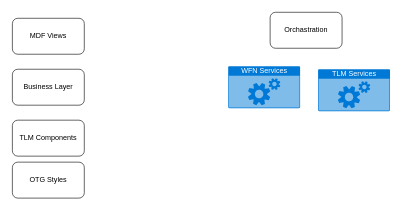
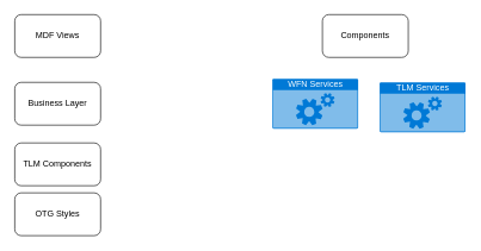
  <mxCell id="0" />
  <mxCell id="1" parent="0" />
- <mxCell id="2" value="MDF Views" style="rounded=1;whiteSpace=wrap;html=1;" vertex="1" parent="1"><mxGeometry x="20" y="30" width="120" height="60" as="geometry" /></mxCell>
- <mxCell id="3" value="Orchastration" style="rounded=1;whiteSpace=wrap;html=1;" vertex="1" parent="1"><mxGeometry x="450" y="20" width="120" height="60" as="geometry" /></mxCell>
+ <mxCell id="2" value="MDF Views" style="rounded=1;whiteSpace=wrap;html=1;" vertex="1" parent="1"><mxGeometry x="20" y="20" width="120" height="60" as="geometry" /></mxCell>
+ <mxCell id="3" value="Components" style="rounded=1;whiteSpace=wrap;html=1;" vertex="1" parent="1"><mxGeometry x="450" y="20" width="120" height="60" as="geometry" /></mxCell>
  <mxCell id="4" value="TLM Components" style="rounded=1;whiteSpace=wrap;html=1;" vertex="1" parent="1"><mxGeometry x="20" y="200" width="120" height="60" as="geometry" /></mxCell>
  <mxCell id="5" value="OTG Styles" style="rounded=1;whiteSpace=wrap;html=1;" vertex="1" parent="1"><mxGeometry x="20" y="270" width="120" height="60" as="geometry" /></mxCell>
  <mxCell id="6" value="WFN Services" style="html=1;strokeColor=none;fillColor=#0079D6;labelPosition=center;verticalLabelPosition=middle;verticalAlign=top;align=center;fontSize=12;outlineConnect=0;spacingTop=-6;fontColor=#FFFFFF;shape=mxgraph.sitemap.services;" vertex="1" parent="1"><mxGeometry x="380" y="110" width="120" height="70" as="geometry" /></mxCell>
  <mxCell id="7" value="TLM Services" style="html=1;strokeColor=none;fillColor=#0079D6;labelPosition=center;verticalLabelPosition=middle;verticalAlign=top;align=center;fontSize=12;outlineConnect=0;spacingTop=-6;fontColor=#FFFFFF;shape=mxgraph.sitemap.services;" vertex="1" parent="1"><mxGeometry x="530" y="115" width="120" height="70" as="geometry" /></mxCell>
  <mxCell id="8" value="Business Layer" style="rounded=1;whiteSpace=wrap;html=1;" vertex="1" parent="1"><mxGeometry x="20" y="115" width="120" height="60" as="geometry" /></mxCell>
